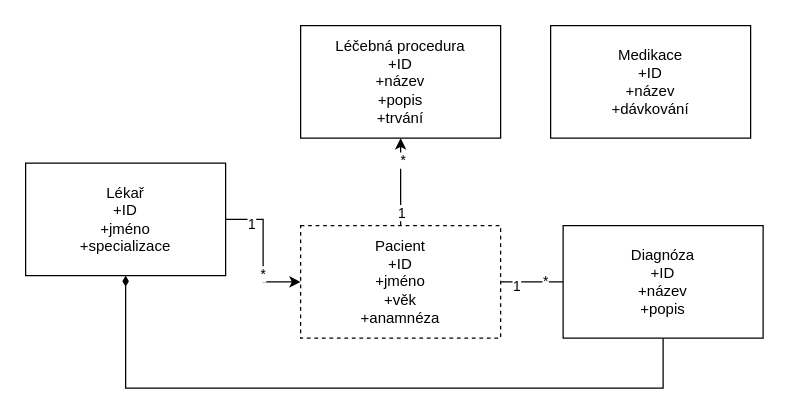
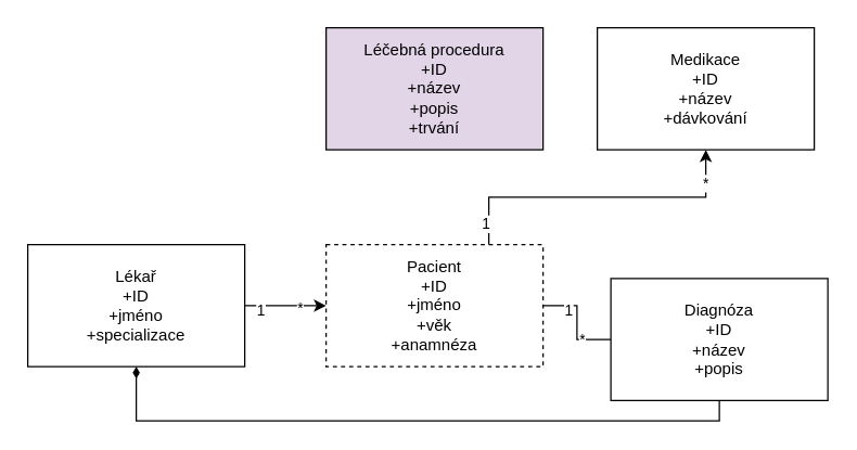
  <mxCell id="0" />
  <mxCell id="1" parent="0" />
  <mxCell id="2" style="edgeStyle=orthogonalEdgeStyle;rounded=0;orthogonalLoop=1;jettySize=auto;html=1;entryX=0;entryY=0.5;entryDx=0;entryDy=0;endArrow=none;" edge="1" parent="1" source="11" target="17"><mxGeometry relative="1" as="geometry" /></mxCell>
  <mxCell id="3" value="1" style="edgeLabel;html=1;align=center;verticalAlign=middle;resizable=0;points=[];" vertex="1" connectable="0" parent="2"><mxGeometry x="-0.52" y="-3" relative="1" as="geometry"><mxPoint as="offset" /></mxGeometry></mxCell>
  <mxCell id="4" value="*" style="edgeLabel;html=1;align=center;verticalAlign=middle;resizable=0;points=[];" vertex="1" connectable="0" parent="2"><mxGeometry x="0.4" y="1" relative="1" as="geometry"><mxPoint as="offset" /></mxGeometry></mxCell>
- <mxCell id="5" style="edgeStyle=orthogonalEdgeStyle;rounded=0;orthogonalLoop=1;jettySize=auto;html=1;entryX=0.5;entryY=1;entryDx=0;entryDy=0;" edge="1" parent="1" source="11" target="18"><mxGeometry relative="1" as="geometry" /></mxCell>
- <mxCell id="6" value="1" style="edgeLabel;html=1;align=center;verticalAlign=middle;resizable=0;points=[];" vertex="1" connectable="0" parent="5"><mxGeometry x="-0.686" relative="1" as="geometry"><mxPoint as="offset" /></mxGeometry></mxCell>
- <mxCell id="7" value="*" style="edgeLabel;html=1;align=center;verticalAlign=middle;resizable=0;points=[];" vertex="1" connectable="0" parent="5"><mxGeometry x="0.514" y="-1" relative="1" as="geometry"><mxPoint as="offset" /></mxGeometry></mxCell>
+ <mxCell id="8" style="edgeStyle=orthogonalEdgeStyle;rounded=0;orthogonalLoop=1;jettySize=auto;html=1;exitX=0.75;exitY=0;exitDx=0;exitDy=0;entryX=0.5;entryY=1;entryDx=0;entryDy=0;" edge="1" parent="1" source="11" target="19"><mxGeometry relative="1" as="geometry" /></mxCell>
+ <mxCell id="9" value="1" style="edgeLabel;html=1;align=center;verticalAlign=middle;resizable=0;points=[];" vertex="1" connectable="0" parent="8"><mxGeometry x="-0.861" y="3" relative="1" as="geometry"><mxPoint as="offset" /></mxGeometry></mxCell>
+ <mxCell id="10" value="*" style="edgeLabel;html=1;align=center;verticalAlign=middle;resizable=0;points=[];" vertex="1" connectable="0" parent="8"><mxGeometry x="0.791" y="1" relative="1" as="geometry"><mxPoint as="offset" /></mxGeometry></mxCell>
  <mxCell id="11" value="Pacient&lt;div&gt;+ID&lt;/div&gt;&lt;div&gt;+jméno&lt;/div&gt;&lt;div&gt;+věk&lt;/div&gt;&lt;div&gt;+anamnéza&lt;/div&gt;" style="rounded=0;whiteSpace=wrap;html=1;dashed=1;" vertex="1" parent="1"><mxGeometry x="240" y="180" width="160" height="90" as="geometry" /></mxCell>
  <mxCell id="12" style="edgeStyle=orthogonalEdgeStyle;rounded=0;orthogonalLoop=1;jettySize=auto;html=1;entryX=0;entryY=0.5;entryDx=0;entryDy=0;" edge="1" parent="1" source="15" target="11"><mxGeometry relative="1" as="geometry" /></mxCell>
  <mxCell id="13" value="1" style="edgeLabel;html=1;align=center;verticalAlign=middle;resizable=0;points=[];" vertex="1" connectable="0" parent="12"><mxGeometry x="-0.633" y="-3" relative="1" as="geometry"><mxPoint as="offset" /></mxGeometry></mxCell>
  <mxCell id="14" value="*" style="edgeLabel;html=1;align=center;verticalAlign=middle;resizable=0;points=[];" vertex="1" connectable="0" parent="12"><mxGeometry x="0.333" y="-1" relative="1" as="geometry"><mxPoint as="offset" /></mxGeometry></mxCell>
- <mxCell id="15" value="Lékař&lt;div&gt;+ID&lt;/div&gt;&lt;div&gt;+jméno&lt;/div&gt;&lt;div&gt;+specializace&lt;/div&gt;" style="rounded=0;whiteSpace=wrap;html=1;" vertex="1" parent="1"><mxGeometry x="20" y="130" width="160" height="90" as="geometry" /></mxCell>
+ <mxCell id="15" value="Lékař&lt;div&gt;+ID&lt;/div&gt;&lt;div&gt;+jméno&lt;/div&gt;&lt;div&gt;+specializace&lt;/div&gt;" style="rounded=0;whiteSpace=wrap;html=1;" vertex="1" parent="1"><mxGeometry x="20" y="180" width="160" height="90" as="geometry" /></mxCell>
  <mxCell id="16" style="edgeStyle=orthogonalEdgeStyle;rounded=0;orthogonalLoop=1;jettySize=auto;html=1;entryX=0.5;entryY=1;entryDx=0;entryDy=0;endArrow=diamondThin;endFill=1;" edge="1" parent="1" source="17" target="15"><mxGeometry relative="1" as="geometry"><Array as="points"><mxPoint x="530" y="310" /><mxPoint x="100" y="310" /></Array></mxGeometry></mxCell>
- <mxCell id="17" value="Diagnóza&lt;div&gt;+ID&lt;/div&gt;&lt;div&gt;+název&lt;/div&gt;&lt;div&gt;+popis&lt;/div&gt;" style="rounded=0;whiteSpace=wrap;html=1;" vertex="1" parent="1"><mxGeometry x="450" y="180" width="160" height="90" as="geometry" /></mxCell>
- <mxCell id="18" value="Léčebná procedura&lt;div&gt;+ID&lt;/div&gt;&lt;div&gt;+název&lt;/div&gt;&lt;div&gt;+popis&lt;/div&gt;&lt;div&gt;+trvání&lt;/div&gt;" style="rounded=0;whiteSpace=wrap;html=1;" vertex="1" parent="1"><mxGeometry x="240" y="20" width="160" height="90" as="geometry" /></mxCell>
+ <mxCell id="17" value="Diagnóza&lt;div&gt;+ID&lt;/div&gt;&lt;div&gt;+název&lt;/div&gt;&lt;div&gt;+popis&lt;/div&gt;" style="rounded=0;whiteSpace=wrap;html=1;" vertex="1" parent="1"><mxGeometry x="450" y="205" width="160" height="90" as="geometry" /></mxCell>
+ <mxCell id="18" value="Léčebná procedura&lt;div&gt;+ID&lt;/div&gt;&lt;div&gt;+název&lt;/div&gt;&lt;div&gt;+popis&lt;/div&gt;&lt;div&gt;+trvání&lt;/div&gt;" style="rounded=0;whiteSpace=wrap;html=1;fillColor=#e1d5e7;" vertex="1" parent="1"><mxGeometry x="240" y="20" width="160" height="90" as="geometry" /></mxCell>
  <mxCell id="19" value="Medikace&lt;div&gt;+ID&lt;/div&gt;&lt;div&gt;+název&lt;/div&gt;&lt;div&gt;+dávkování&lt;/div&gt;" style="rounded=0;whiteSpace=wrap;html=1;" vertex="1" parent="1"><mxGeometry x="440" y="20" width="160" height="90" as="geometry" /></mxCell>
